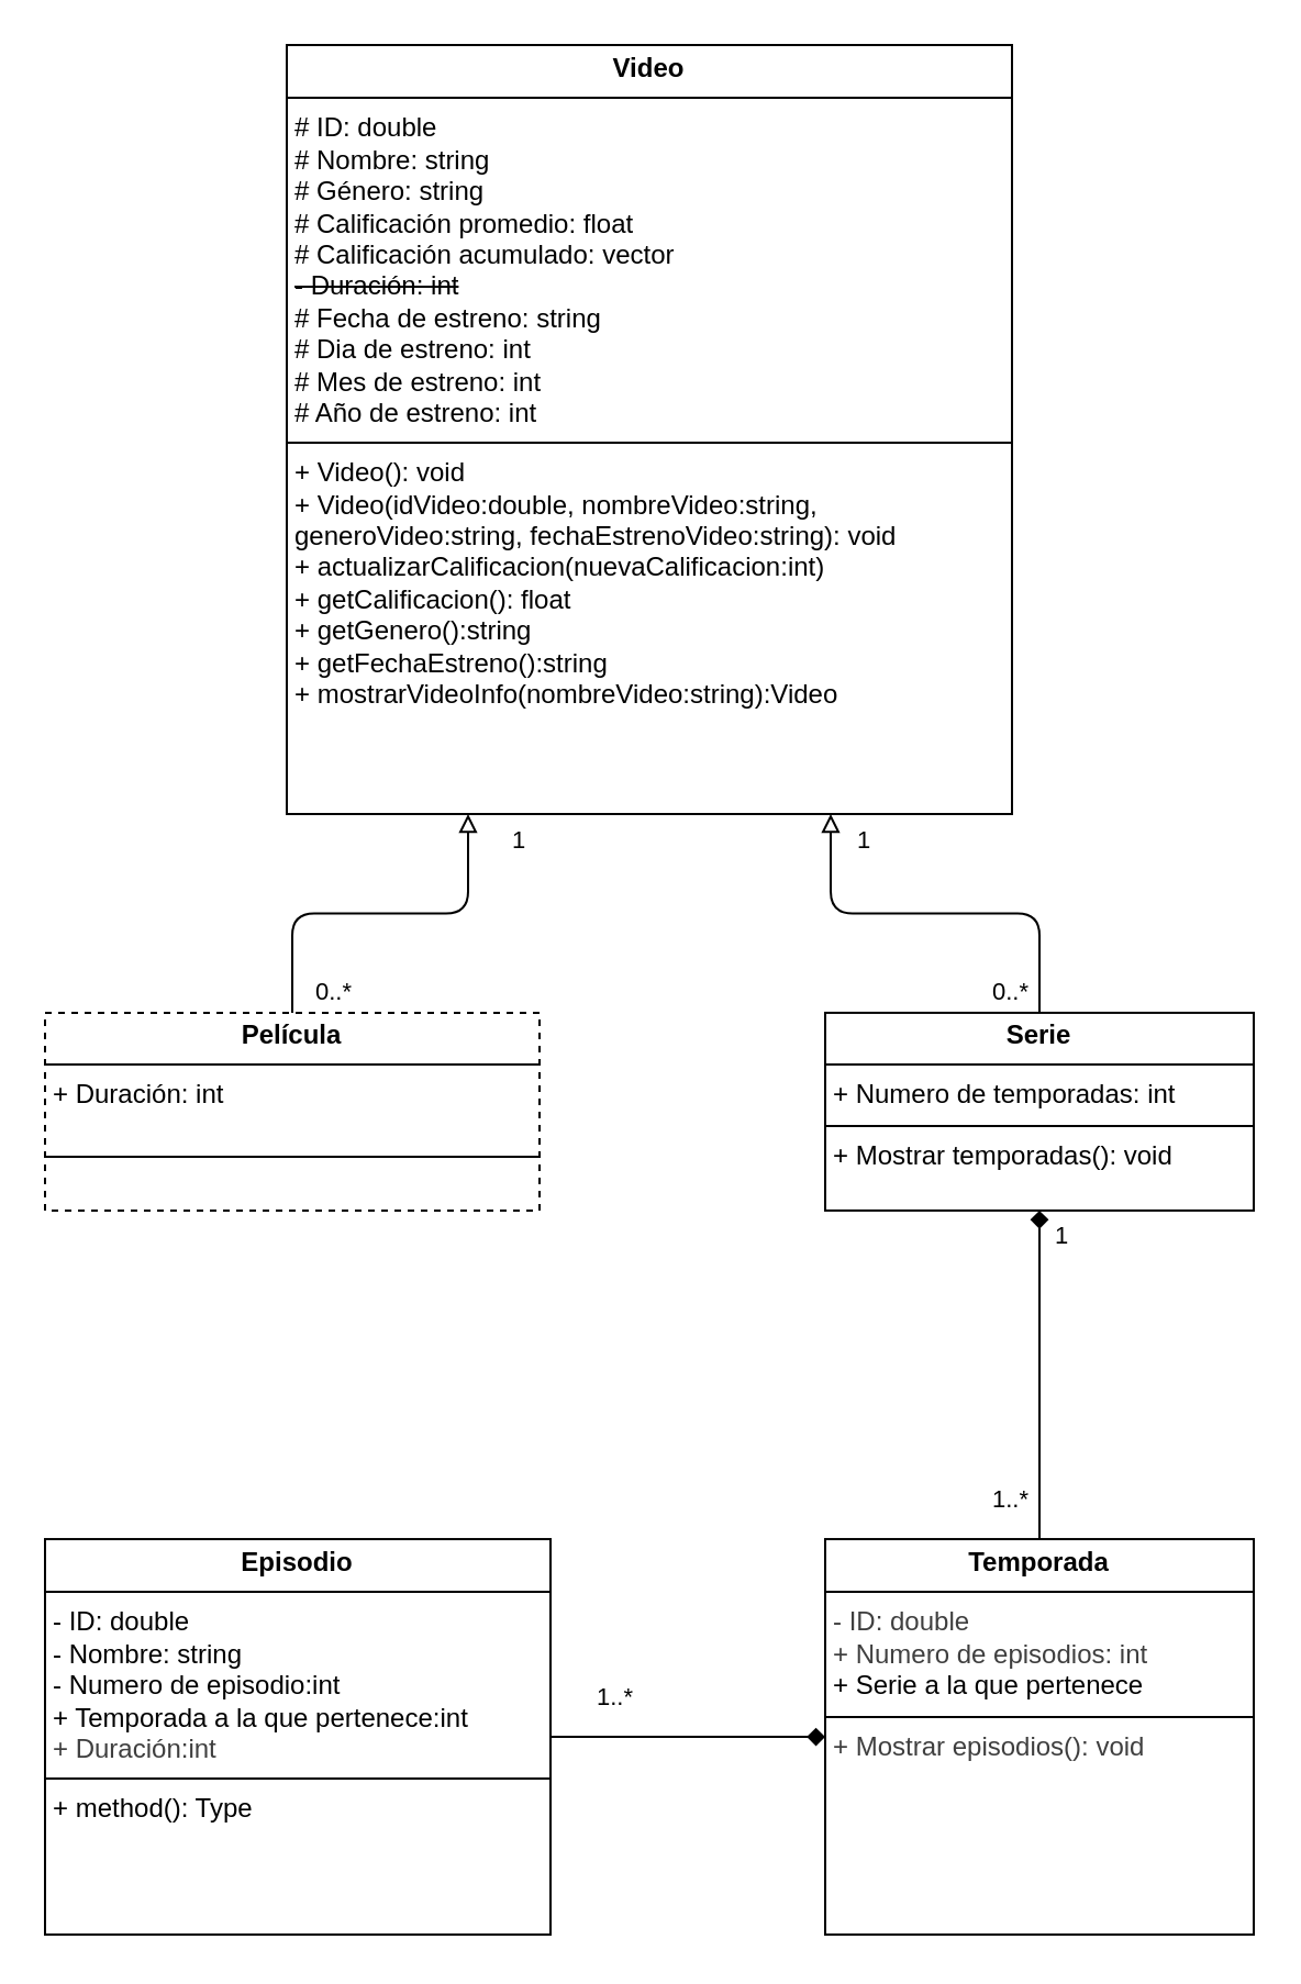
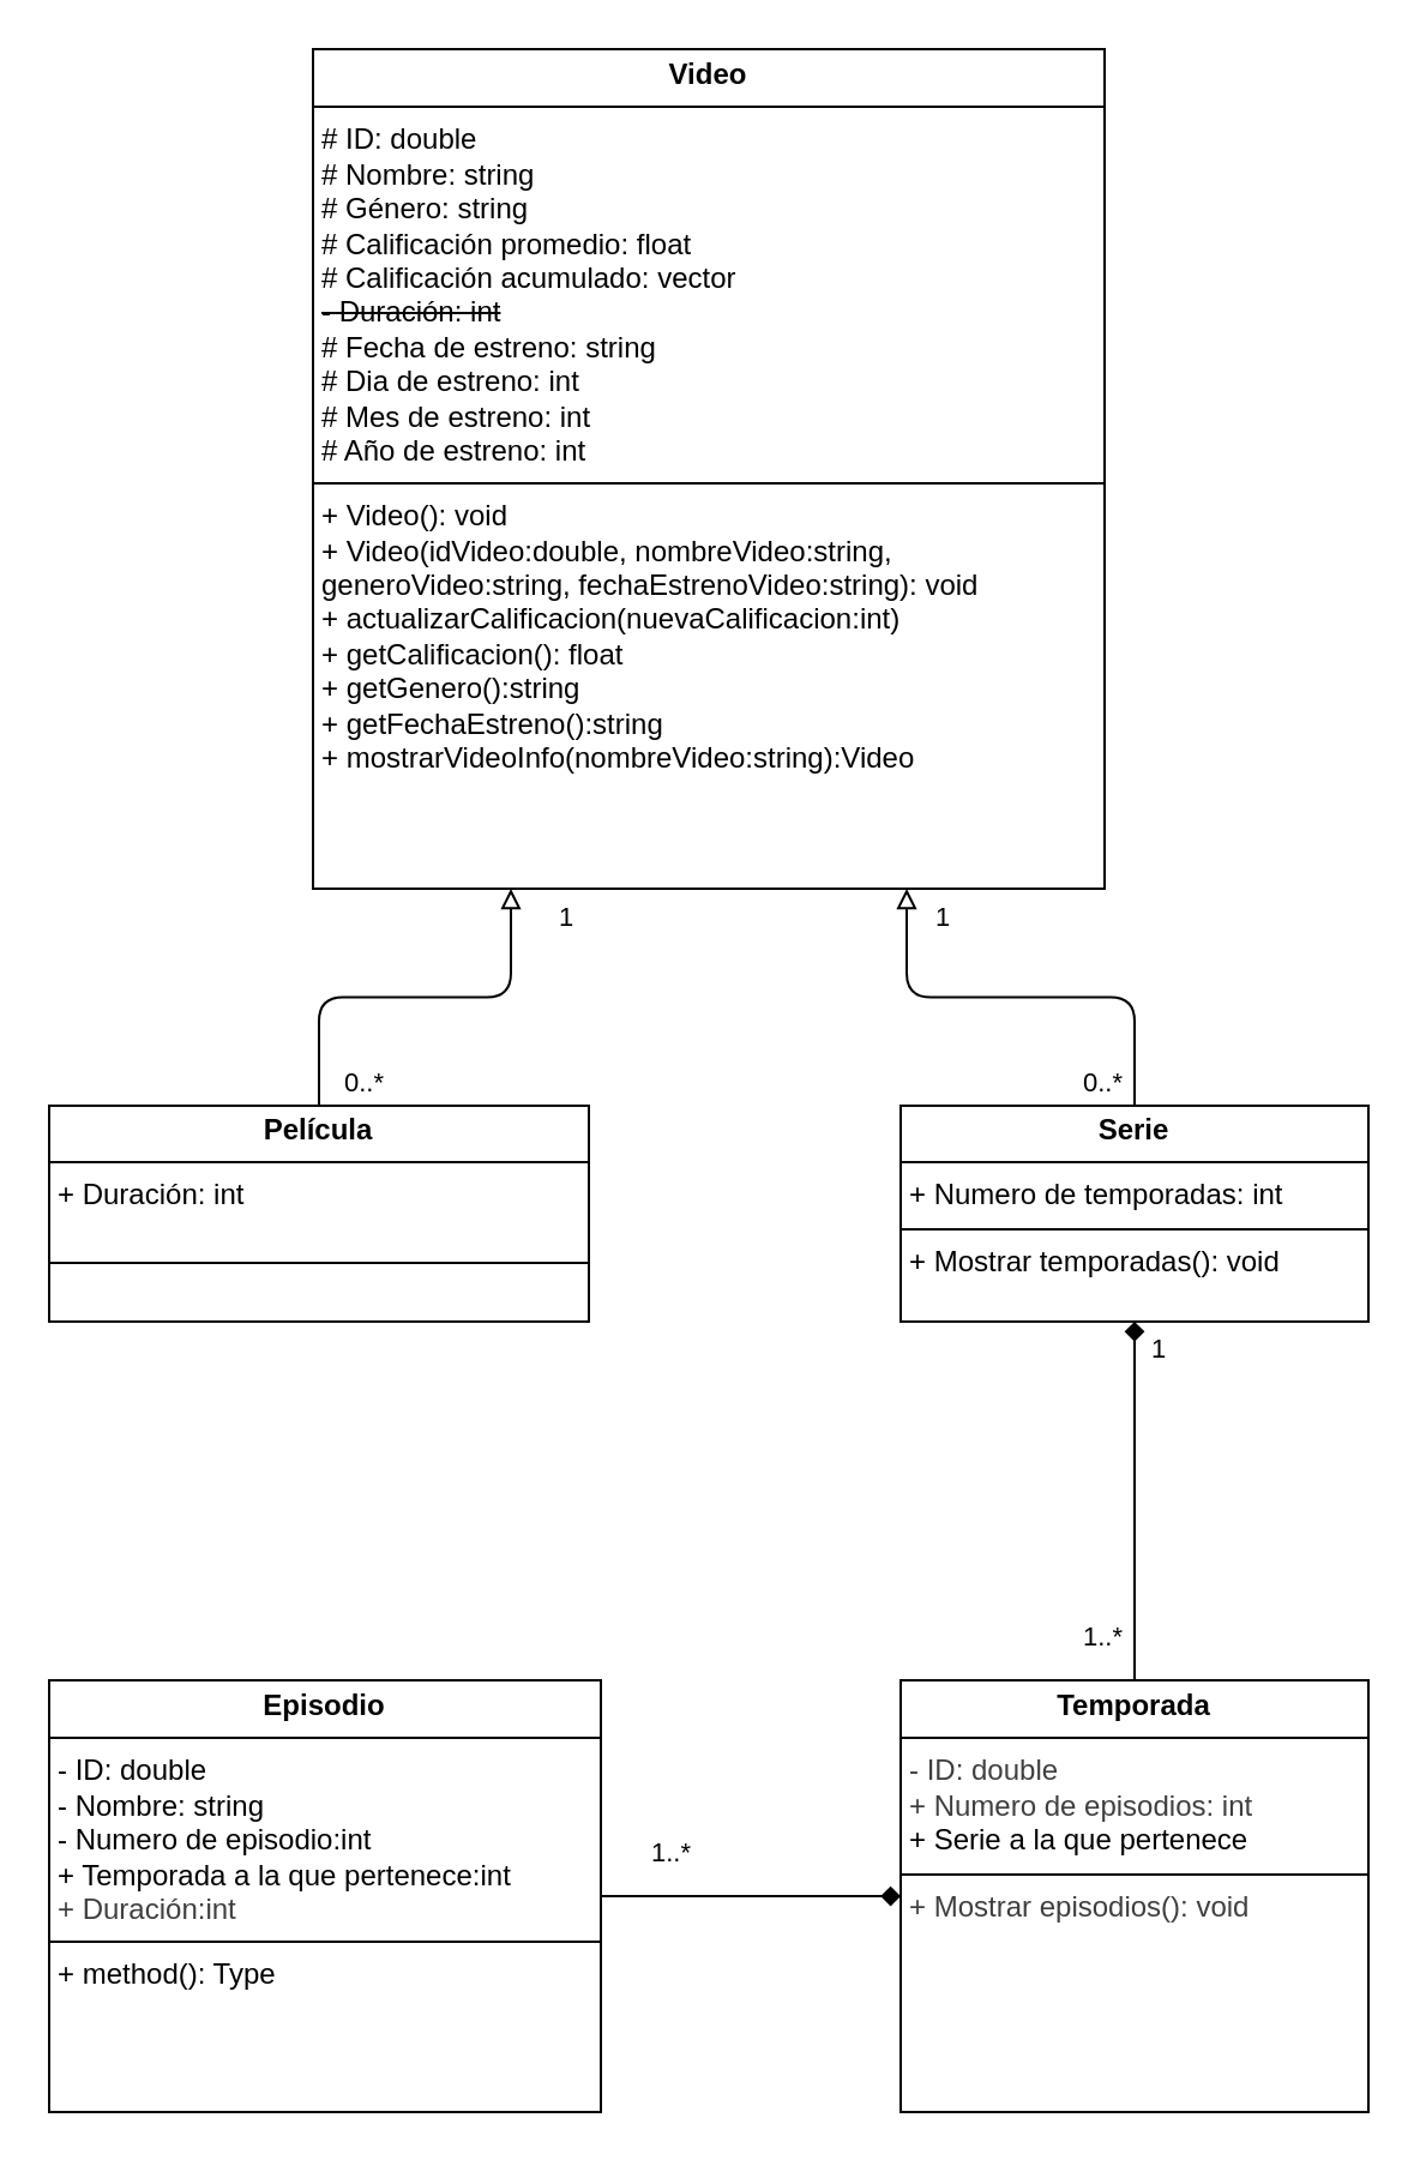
  <mxCell id="0" />
  <mxCell id="1" parent="0" />
  <mxCell id="2" value="&lt;p style=&quot;margin:0px;margin-top:4px;text-align:center;&quot;&gt;&lt;b&gt;Video&lt;/b&gt;&lt;/p&gt;&lt;hr size=&quot;1&quot; style=&quot;border-style:solid;&quot;&gt;&lt;p style=&quot;margin:0px;margin-left:4px;&quot;&gt;# ID: double&lt;/p&gt;&lt;p style=&quot;margin:0px;margin-left:4px;&quot;&gt;# Nombre: string&lt;/p&gt;&lt;p style=&quot;margin:0px;margin-left:4px;&quot;&gt;# Género: string&lt;/p&gt;&lt;p style=&quot;margin:0px;margin-left:4px;&quot;&gt;# Calificación promedio: float&lt;/p&gt;&lt;p style=&quot;margin:0px;margin-left:4px;&quot;&gt;# Calificación acumulado: vector&lt;/p&gt;&lt;p style=&quot;margin:0px;margin-left:4px;&quot;&gt;&lt;strike&gt;- Duración: int&lt;/strike&gt;&lt;/p&gt;&lt;p style=&quot;margin:0px;margin-left:4px;&quot;&gt;# Fecha de estreno: string&lt;/p&gt;&lt;p style=&quot;margin:0px;margin-left:4px;&quot;&gt;# Dia de estreno: int&lt;/p&gt;&lt;p style=&quot;margin:0px;margin-left:4px;&quot;&gt;# Mes de estreno: int&lt;/p&gt;&lt;p style=&quot;margin:0px;margin-left:4px;&quot;&gt;# Año de estreno: int&lt;/p&gt;&lt;hr size=&quot;1&quot; style=&quot;border-style:solid;&quot;&gt;&lt;p style=&quot;margin:0px;margin-left:4px;&quot;&gt;+ Video(): void&lt;/p&gt;&lt;p style=&quot;margin:0px;margin-left:4px;&quot;&gt;+ Video(idVideo:double, nombreVideo:string, generoVideo:string, fechaEstrenoVideo:string): void&lt;/p&gt;&lt;p style=&quot;margin:0px;margin-left:4px;&quot;&gt;+ actualizarCalificacion(nuevaCalificacion:int)&lt;/p&gt;&lt;p style=&quot;margin:0px;margin-left:4px;&quot;&gt;+ getCalificacion(): float&lt;/p&gt;&lt;p style=&quot;margin:0px;margin-left:4px;&quot;&gt;+ getGenero():string&lt;/p&gt;&lt;p style=&quot;margin:0px;margin-left:4px;&quot;&gt;+ getFechaEstreno():string&lt;/p&gt;&lt;p style=&quot;margin:0px;margin-left:4px;&quot;&gt;+ mostrarVideoInfo(nombreVideo:string):Video&lt;/p&gt;&lt;p style=&quot;margin:0px;margin-left:4px;&quot;&gt;&lt;br&gt;&lt;/p&gt;" style="verticalAlign=top;align=left;overflow=fill;html=1;whiteSpace=wrap;" vertex="1" parent="1"><mxGeometry x="130" y="20" width="330" height="350" as="geometry" /></mxCell>
  <mxCell id="3" value="&lt;p style=&quot;margin:0px;margin-top:4px;text-align:center;&quot;&gt;&lt;b&gt;Serie&lt;/b&gt;&lt;/p&gt;&lt;hr size=&quot;1&quot; style=&quot;border-style:solid;&quot;&gt;&lt;p style=&quot;margin:0px;margin-left:4px;&quot;&gt;+ Numero de temporadas: int&lt;/p&gt;&lt;hr size=&quot;1&quot; style=&quot;border-style:solid;&quot;&gt;&lt;p style=&quot;margin:0px;margin-left:4px;&quot;&gt;+ Mostrar temporadas(): void&lt;/p&gt;" style="verticalAlign=top;align=left;overflow=fill;html=1;whiteSpace=wrap;" vertex="1" parent="1"><mxGeometry x="375" y="460.47" width="195" height="90" as="geometry" /></mxCell>
  <mxCell id="4" style="edgeStyle=orthogonalEdgeStyle;html=1;exitX=0.5;exitY=0;exitDx=0;exitDy=0;entryX=0.25;entryY=1;entryDx=0;entryDy=0;endArrow=block;endFill=0;" edge="1" parent="1" source="5" target="2"><mxGeometry relative="1" as="geometry" /></mxCell>
- <mxCell id="5" value="&lt;p style=&quot;margin:0px;margin-top:4px;text-align:center;&quot;&gt;&lt;b&gt;Película&lt;/b&gt;&lt;/p&gt;&lt;hr size=&quot;1&quot; style=&quot;border-style:solid;&quot;&gt;&lt;p style=&quot;margin: 0px 0px 0px 4px;&quot;&gt;+ Duración: int&lt;/p&gt;&lt;div&gt;&lt;br&gt;&lt;/div&gt;&lt;hr size=&quot;1&quot; style=&quot;border-style:solid;&quot;&gt;&lt;p style=&quot;margin:0px;margin-left:4px;&quot;&gt;&lt;br&gt;&lt;/p&gt;" style="verticalAlign=top;align=left;overflow=fill;html=1;whiteSpace=wrap;dashed=1;" vertex="1" parent="1"><mxGeometry x="20" y="460.47" width="225" height="90" as="geometry" /></mxCell>
+ <mxCell id="5" value="&lt;p style=&quot;margin:0px;margin-top:4px;text-align:center;&quot;&gt;&lt;b&gt;Película&lt;/b&gt;&lt;/p&gt;&lt;hr size=&quot;1&quot; style=&quot;border-style:solid;&quot;&gt;&lt;p style=&quot;margin: 0px 0px 0px 4px;&quot;&gt;+ Duración: int&lt;/p&gt;&lt;div&gt;&lt;br&gt;&lt;/div&gt;&lt;hr size=&quot;1&quot; style=&quot;border-style:solid;&quot;&gt;&lt;p style=&quot;margin:0px;margin-left:4px;&quot;&gt;&lt;br&gt;&lt;/p&gt;" style="verticalAlign=top;align=left;overflow=fill;html=1;whiteSpace=wrap;" vertex="1" parent="1"><mxGeometry x="20" y="460.47" width="225" height="90" as="geometry" /></mxCell>
  <mxCell id="6" style="edgeStyle=none;html=1;endArrow=diamond;endFill=1;" edge="1" parent="1" source="7" target="17"><mxGeometry relative="1" as="geometry" /></mxCell>
  <mxCell id="7" value="&lt;p style=&quot;margin:0px;margin-top:4px;text-align:center;&quot;&gt;&lt;b&gt;Episodio&lt;/b&gt;&lt;/p&gt;&lt;hr size=&quot;1&quot; style=&quot;border-style:solid;&quot;&gt;&lt;p style=&quot;margin:0px;margin-left:4px;&quot;&gt;- ID: double&lt;/p&gt;&lt;p style=&quot;margin:0px;margin-left:4px;&quot;&gt;- Nombre: string&lt;/p&gt;&lt;p style=&quot;margin:0px;margin-left:4px;&quot;&gt;- Numero de episodio:int&lt;/p&gt;&lt;p style=&quot;margin:0px;margin-left:4px;&quot;&gt;+ Temporada a la que pertenece:int&lt;/p&gt;&lt;p style=&quot;margin:0px;margin-left:4px;&quot;&gt;&lt;span style=&quot;color: rgb(63, 63, 63);&quot;&gt;+ Duración:int&lt;/span&gt;&lt;/p&gt;&lt;hr size=&quot;1&quot; style=&quot;border-style:solid;&quot;&gt;&lt;p style=&quot;margin:0px;margin-left:4px;&quot;&gt;+ method(): Type&lt;/p&gt;" style="verticalAlign=top;align=left;overflow=fill;html=1;whiteSpace=wrap;" vertex="1" parent="1"><mxGeometry x="20" y="700.02" width="230" height="180" as="geometry" /></mxCell>
  <mxCell id="8" value="" style="endArrow=none;html=1;edgeStyle=orthogonalEdgeStyle;exitX=0.75;exitY=1;exitDx=0;exitDy=0;endFill=0;startArrow=block;startFill=0;" edge="1" parent="1" source="2" target="3"><mxGeometry relative="1" as="geometry"><mxPoint x="220" y="340" as="sourcePoint" /><mxPoint x="450" y="210" as="targetPoint" /></mxGeometry></mxCell>
  <mxCell id="9" value="1" style="edgeLabel;resizable=0;html=1;align=left;verticalAlign=bottom;" connectable="0" vertex="1" parent="8"><mxGeometry x="-1" relative="1" as="geometry"><mxPoint x="10" y="20" as="offset" /></mxGeometry></mxCell>
  <mxCell id="10" value="0..*" style="edgeLabel;resizable=0;html=1;align=right;verticalAlign=bottom;" connectable="0" vertex="1" parent="8"><mxGeometry x="1" relative="1" as="geometry"><mxPoint x="-5" y="-1" as="offset" /></mxGeometry></mxCell>
  <mxCell id="11" value="1" style="edgeLabel;resizable=0;html=1;align=left;verticalAlign=bottom;" connectable="0" vertex="1" parent="8"><mxGeometry x="-1" relative="1" as="geometry"><mxPoint x="-147" y="20" as="offset" /></mxGeometry></mxCell>
  <mxCell id="12" value="0..*" style="edgeLabel;resizable=0;html=1;align=right;verticalAlign=bottom;" connectable="0" vertex="1" parent="8"><mxGeometry x="1" relative="1" as="geometry"><mxPoint x="-313" y="-1" as="offset" /></mxGeometry></mxCell>
  <mxCell id="13" value="1" style="edgeLabel;resizable=0;html=1;align=left;verticalAlign=bottom;" connectable="0" vertex="1" parent="8"><mxGeometry x="-1" relative="1" as="geometry"><mxPoint x="100" y="200" as="offset" /></mxGeometry></mxCell>
  <mxCell id="14" value="1&lt;span style=&quot;background-color: light-dark(#ffffff, var(--ge-dark-color, #121212));&quot;&gt;..*&lt;/span&gt;" style="edgeLabel;resizable=0;html=1;align=right;verticalAlign=bottom;" connectable="0" vertex="1" parent="8"><mxGeometry x="1" relative="1" as="geometry"><mxPoint x="-5" y="230" as="offset" /></mxGeometry></mxCell>
  <mxCell id="15" value="1" style="edgeLabel;resizable=0;html=1;align=left;verticalAlign=bottom;" connectable="0" vertex="1" parent="8"><mxGeometry x="-1" relative="1" as="geometry"><mxPoint y="410" as="offset" /></mxGeometry></mxCell>
  <mxCell id="16" value="1&lt;span style=&quot;background-color: light-dark(#ffffff, var(--ge-dark-color, #121212));&quot;&gt;..*&lt;/span&gt;" style="edgeLabel;resizable=0;html=1;align=right;verticalAlign=bottom;" connectable="0" vertex="1" parent="8"><mxGeometry x="1" relative="1" as="geometry"><mxPoint x="-185" y="320" as="offset" /></mxGeometry></mxCell>
  <mxCell id="17" value="&lt;p style=&quot;margin:0px;margin-top:4px;text-align:center;&quot;&gt;&lt;b&gt;Temporada&lt;/b&gt;&lt;/p&gt;&lt;hr size=&quot;1&quot; style=&quot;border-style:solid;&quot;&gt;&lt;p style=&quot;margin:0px;margin-left:4px;&quot;&gt;&lt;span style=&quot;color: rgb(63, 63, 63);&quot;&gt;- ID: double&lt;/span&gt;&lt;/p&gt;&lt;p style=&quot;margin:0px;margin-left:4px;&quot;&gt;&lt;span style=&quot;color: rgb(63, 63, 63);&quot;&gt;+ Numero de episodios: int&lt;/span&gt;&lt;/p&gt;&lt;p style=&quot;margin:0px;margin-left:4px;&quot;&gt;+ Serie a la que pertenece&lt;/p&gt;&lt;hr size=&quot;1&quot; style=&quot;border-style:solid;&quot;&gt;&lt;p style=&quot;margin:0px;margin-left:4px;&quot;&gt;&lt;span style=&quot;color: rgb(63, 63, 63);&quot;&gt;+ Mostrar episodios(): void&lt;/span&gt;&lt;/p&gt;" style="verticalAlign=top;align=left;overflow=fill;html=1;whiteSpace=wrap;" vertex="1" parent="1"><mxGeometry x="375" y="700.02" width="195" height="180" as="geometry" /></mxCell>
  <mxCell id="18" style="edgeStyle=none;html=1;endArrow=diamond;endFill=1;" edge="1" parent="1" source="17" target="3"><mxGeometry relative="1" as="geometry"><mxPoint x="255" y="755.02" as="sourcePoint" /><mxPoint x="385" y="755.02" as="targetPoint" /></mxGeometry></mxCell>
